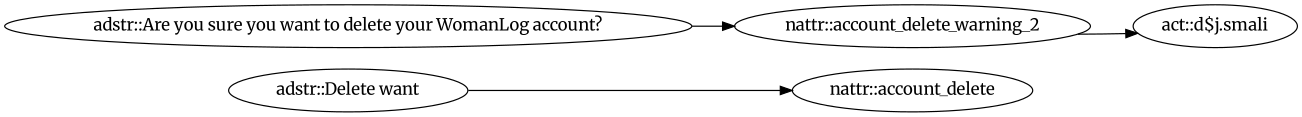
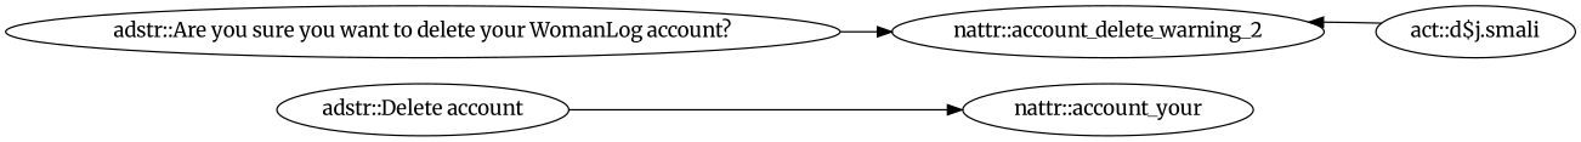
  digraph {
    fontname=Merriweather
    rankdir=LR
    node [fontname=Merriweather]
    edge [fontname=Merriweather]
-   "adstr::Delete account" [label="adstr::Delete want"]
-   "nattr::account_delete"
+   "adstr::Delete account"
+   "nattr::account_delete" [label="nattr::account_your"]
    "adstr::Are you sure you want to delete your WomanLog account?"
    "nattr::account_delete_warning_2"
    "act::d$j.smali"
    "adstr::Delete account" -> "nattr::account_delete"
    "adstr::Are you sure you want to delete your WomanLog account?" -> "nattr::account_delete_warning_2"
-   "nattr::account_delete_warning_2" -> "act::d$j.smali"
+   "act::d$j.smali" -> "nattr::account_delete_warning_2"
  }
